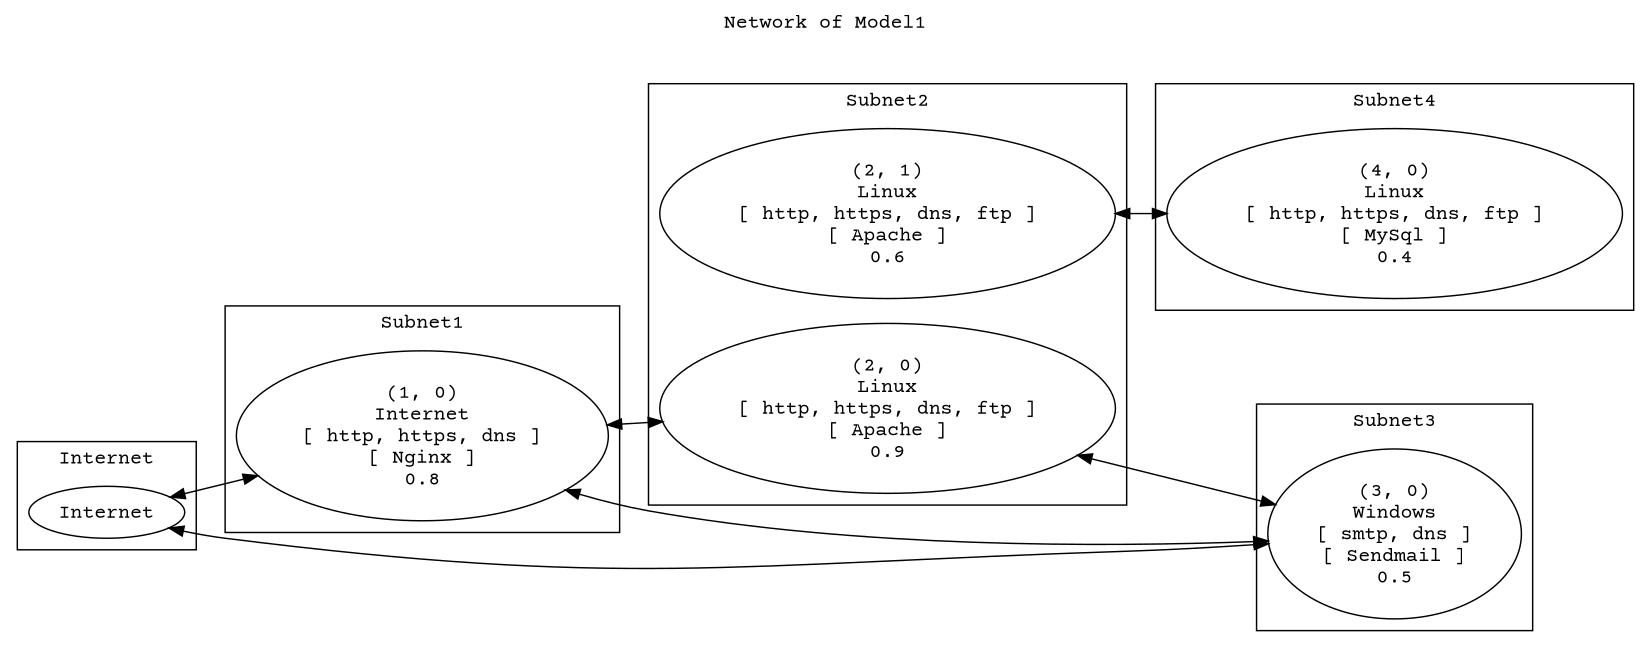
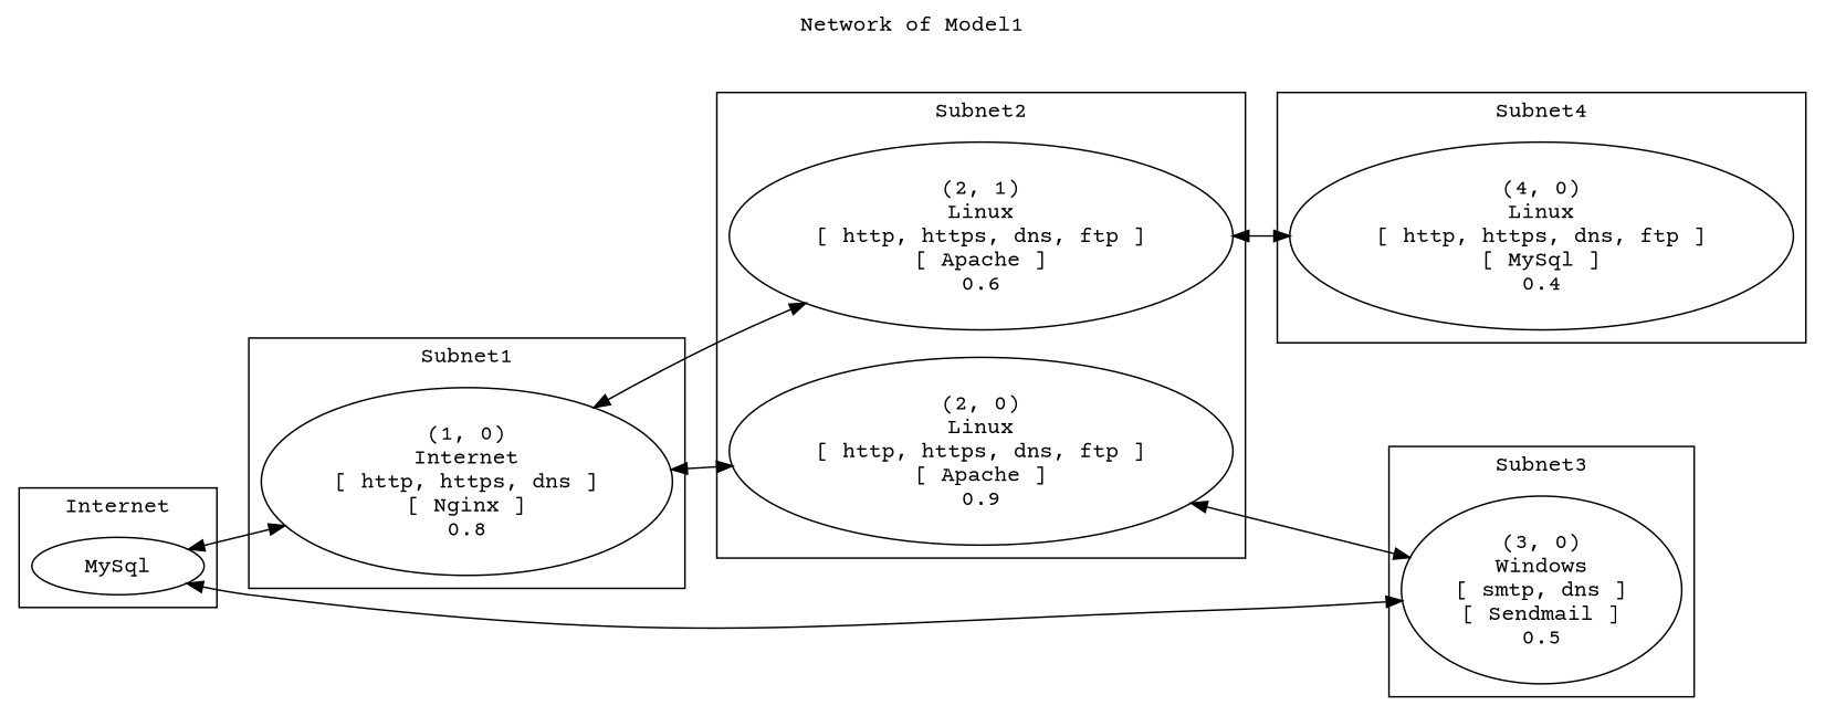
  digraph {
    compound=true
    fontname="Courier Prime"
    label="Network of Model1"
    labelloc=t
    rankdir=LR
    node [fontname="Courier Prime"]
    edge [dir=both fontname="Courier Prime"]
    n1 [label="(1, 0)\nInternet\n[ http, https, dns ]\n[ Nginx ]\n0.8"]
-   Internet
+   Internet [label=MySql]
    n3 [label="(2, 0)\nLinux\n[ http, https, dns, ftp ]\n[ Apache ]\n0.9"]
    n4 [label="(2, 1)\nLinux\n[ http, https, dns, ftp ]\n[ Apache ]\n0.6"]
    n5 [label="(3, 0)\nWindows\n[ smtp, dns ]\n[ Sendmail ]\n0.5"]
    n6 [label="(4, 0)\nLinux\n[ http, https, dns, ftp ]\n[ MySql ]\n0.4"]
    subgraph cluster_1 {
      label=Subnet1
      n1
    }
    subgraph cluster_2 {
      label=Internet
      Internet
    }
    subgraph cluster_3 {
      label=Subnet2
      n3
      n4
    }
    subgraph cluster_4 {
      label=Subnet3
      n5
    }
    subgraph cluster_5 {
      label=Subnet4
      n6
    }
    n1 -> n3
-   n1 -> n5
+   n1 -> n4
    Internet -> n1
    Internet -> n5
    n3 -> n5
    n4 -> n6
  }
